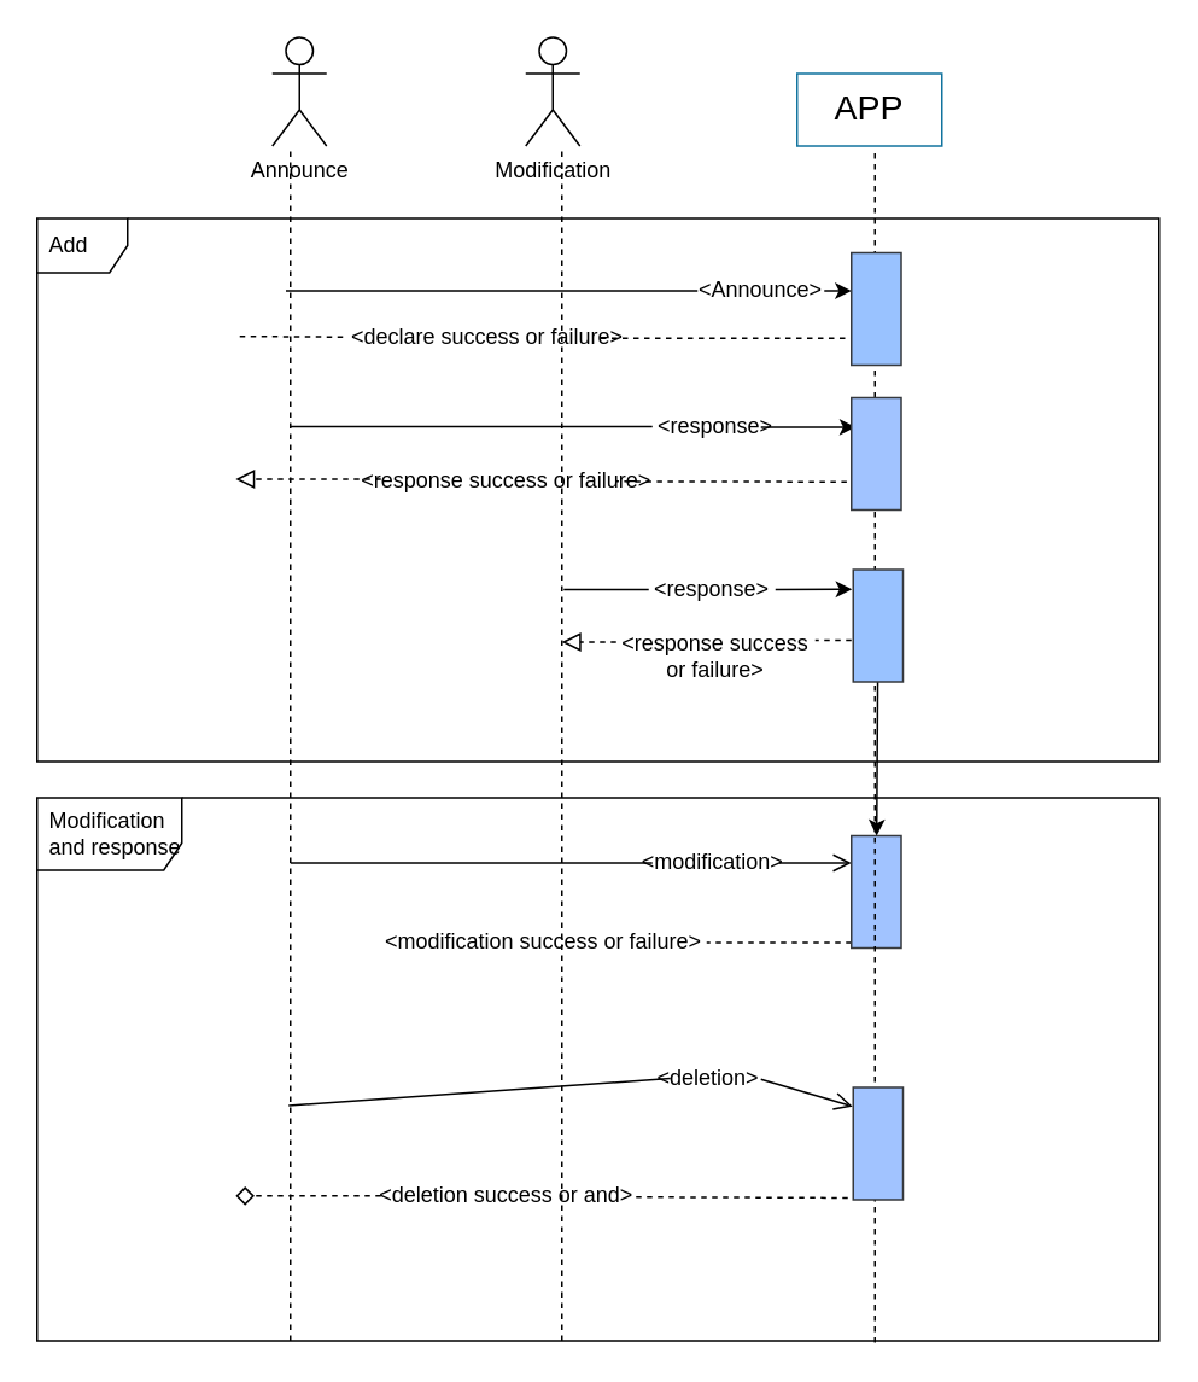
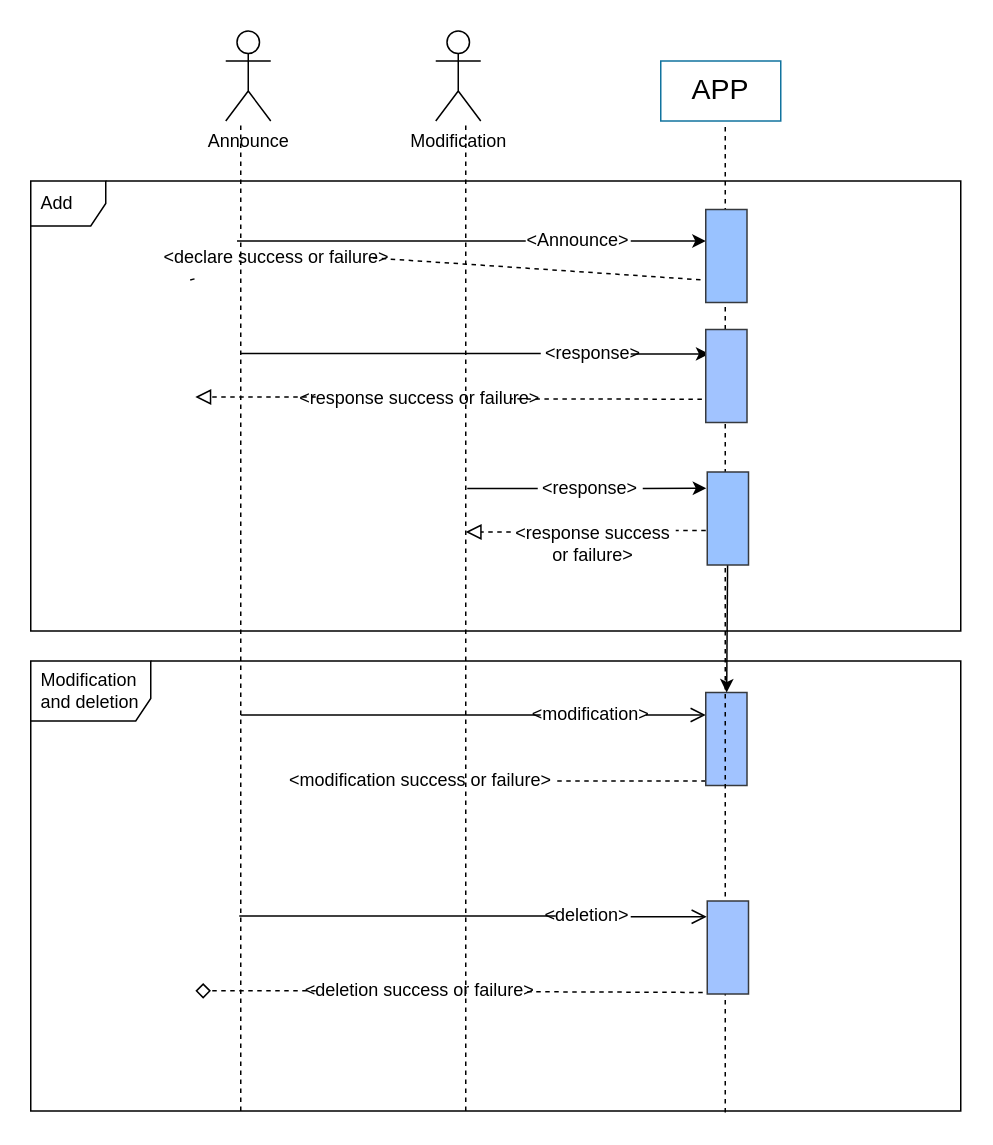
  <mxCell id="0" />
  <mxCell id="1" parent="0" />
- <mxCell id="2" value="Modification and response" style="shape=umlFrame;whiteSpace=wrap;html=1;width=80;height=40;boundedLbl=1;verticalAlign=middle;align=left;spacingLeft=5;" vertex="1" parent="1"><mxGeometry x="20" y="440" width="620" height="300" as="geometry" /></mxCell>
+ <mxCell id="2" value="Modification and deletion" style="shape=umlFrame;whiteSpace=wrap;html=1;width=80;height=40;boundedLbl=1;verticalAlign=middle;align=left;spacingLeft=5;" vertex="1" parent="1"><mxGeometry x="20" y="440" width="620" height="300" as="geometry" /></mxCell>
  <mxCell id="3" value="Add" style="shape=umlFrame;whiteSpace=wrap;html=1;width=50;height=30;boundedLbl=1;verticalAlign=middle;align=left;spacingLeft=5;" vertex="1" parent="1"><mxGeometry x="20" y="120" width="620" height="300" as="geometry" /></mxCell>
  <mxCell id="4" value="&lt;font style=&quot;font-size: 19px;&quot;&gt;APP&lt;/font&gt;" style="rounded=0;whiteSpace=wrap;html=1;fillColor=#ffffff;strokeColor=#10739e;" vertex="1" parent="1"><mxGeometry x="440" y="40" width="80" height="40" as="geometry" /></mxCell>
  <mxCell id="5" value="" style="endArrow=none;dashed=1;html=1;" edge="1" parent="1"><mxGeometry width="50" height="50" relative="1" as="geometry"><mxPoint x="310" y="740" as="sourcePoint" /><mxPoint x="310" y="80" as="targetPoint" /></mxGeometry></mxCell>
  <mxCell id="6" value="" style="endArrow=classic;html=1;startArrow=none;" edge="1" parent="1" source="8"><mxGeometry width="50" height="50" relative="1" as="geometry"><mxPoint x="157.5" y="160" as="sourcePoint" /><mxPoint x="470" y="160" as="targetPoint" /></mxGeometry></mxCell>
  <mxCell id="7" value="" style="endArrow=none;html=1;" edge="1" parent="1" target="8"><mxGeometry width="50" height="50" relative="1" as="geometry"><mxPoint x="157.5" y="160" as="sourcePoint" /><mxPoint x="477.5" y="160" as="targetPoint" /></mxGeometry></mxCell>
- <mxCell id="8" value="&amp;lt;Announce&amp;gt;" style="text;html=1;strokeColor=none;fillColor=none;align=center;verticalAlign=middle;whiteSpace=wrap;rounded=0;" vertex="1" parent="1"><mxGeometry x="385" y="145" width="70" height="30" as="geometry" /></mxCell>
+ <mxCell id="8" value="&amp;lt;Announce&amp;gt;" style="text;html=1;strokeColor=none;fillColor=none;align=center;verticalAlign=middle;whiteSpace=wrap;rounded=0;" vertex="1" parent="1"><mxGeometry x="350" y="145" width="70" height="30" as="geometry" /></mxCell>
  <mxCell id="9" value="" style="endArrow=none;dashed=1;html=1;" edge="1" parent="1"><mxGeometry width="50" height="50" relative="1" as="geometry"><mxPoint x="160" y="740" as="sourcePoint" /><mxPoint x="160" y="80" as="targetPoint" /></mxGeometry></mxCell>
  <mxCell id="10" value="Announce" style="shape=umlActor;verticalLabelPosition=bottom;verticalAlign=top;html=1;outlineConnect=0;" vertex="1" parent="1"><mxGeometry x="150" y="20" width="30" height="60" as="geometry" /></mxCell>
  <mxCell id="11" value="Modification" style="shape=umlActor;verticalLabelPosition=bottom;verticalAlign=top;html=1;outlineConnect=0;" vertex="1" parent="1"><mxGeometry x="290" y="20" width="30" height="60" as="geometry" /></mxCell>
  <mxCell id="12" value="" style="endArrow=classic;html=1;startArrow=none;entryX=-0.146;entryY=0.36;entryDx=0;entryDy=0;entryPerimeter=0;" edge="1" parent="1" source="14"><mxGeometry width="50" height="50" relative="1" as="geometry"><mxPoint x="311" y="325" as="sourcePoint" /><mxPoint x="470.31" y="324.84" as="targetPoint" /></mxGeometry></mxCell>
  <mxCell id="13" value="" style="endArrow=none;html=1;" edge="1" parent="1" target="14"><mxGeometry width="50" height="50" relative="1" as="geometry"><mxPoint x="311" y="325" as="sourcePoint" /><mxPoint x="471" y="325" as="targetPoint" /></mxGeometry></mxCell>
  <mxCell id="14" value="&amp;lt;response&amp;gt;" style="text;html=1;strokeColor=none;fillColor=none;align=center;verticalAlign=middle;whiteSpace=wrap;rounded=0;" vertex="1" parent="1"><mxGeometry x="358" y="310" width="70" height="30" as="geometry" /></mxCell>
  <mxCell id="15" value="" style="endArrow=block;startArrow=none;endFill=0;startFill=0;endSize=8;html=1;verticalAlign=bottom;dashed=1;labelBackgroundColor=none;entryX=0.177;entryY=0.48;entryDx=0;entryDy=0;entryPerimeter=0;exitX=0.116;exitY=0.467;exitDx=0;exitDy=0;exitPerimeter=0;" edge="1" parent="1" source="17" target="3"><mxGeometry width="160" relative="1" as="geometry"><mxPoint x="470" y="264" as="sourcePoint" /><mxPoint x="160" y="264" as="targetPoint" /></mxGeometry></mxCell>
  <mxCell id="16" value="" style="endArrow=none;startArrow=none;endFill=0;startFill=0;endSize=8;html=1;verticalAlign=bottom;dashed=1;labelBackgroundColor=none;exitX=0.062;exitY=0.827;exitDx=0;exitDy=0;exitPerimeter=0;entryX=0.834;entryY=0.508;entryDx=0;entryDy=0;entryPerimeter=0;" edge="1" parent="1" target="17"><mxGeometry width="160" relative="1" as="geometry"><mxPoint x="473.43" y="265.485" as="sourcePoint" /><mxPoint x="160" y="264" as="targetPoint" /></mxGeometry></mxCell>
  <mxCell id="17" value="&amp;lt;response success or failure&amp;gt;" style="text;html=1;strokeColor=none;fillColor=none;align=center;verticalAlign=middle;whiteSpace=wrap;rounded=0;" vertex="1" parent="1"><mxGeometry x="189" y="250" width="181" height="30" as="geometry" /></mxCell>
  <mxCell id="18" value="" style="endArrow=block;startArrow=none;endFill=0;startFill=0;endSize=8;html=1;verticalAlign=bottom;dashed=1;labelBackgroundColor=none;" edge="1" parent="1"><mxGeometry width="160" relative="1" as="geometry"><mxPoint x="340" y="354" as="sourcePoint" /><mxPoint x="310" y="354" as="targetPoint" /></mxGeometry></mxCell>
  <mxCell id="19" value="" style="endArrow=none;startArrow=none;endFill=0;startFill=0;endSize=8;html=1;verticalAlign=bottom;dashed=1;labelBackgroundColor=none;" edge="1" parent="1"><mxGeometry width="160" relative="1" as="geometry"><mxPoint x="470" y="353" as="sourcePoint" /><mxPoint x="450" y="353" as="targetPoint" /></mxGeometry></mxCell>
  <mxCell id="20" value="&amp;lt;response success or failure&amp;gt;" style="text;html=1;strokeColor=none;fillColor=none;align=center;verticalAlign=middle;whiteSpace=wrap;rounded=0;" vertex="1" parent="1"><mxGeometry x="340" y="347" width="110" height="30" as="geometry" /></mxCell>
  <mxCell id="21" value="" style="endArrow=open;startArrow=none;endFill=0;startFill=0;endSize=8;html=1;verticalAlign=bottom;labelBackgroundColor=none;strokeWidth=1;exitX=0.92;exitY=0.5;exitDx=0;exitDy=0;exitPerimeter=0;" edge="1" parent="1" source="23"><mxGeometry width="160" relative="1" as="geometry"><mxPoint x="160" y="476" as="sourcePoint" /><mxPoint x="470" y="476" as="targetPoint" /></mxGeometry></mxCell>
  <mxCell id="22" value="" style="endArrow=none;startArrow=none;endFill=0;startFill=0;endSize=8;html=1;verticalAlign=bottom;labelBackgroundColor=none;strokeWidth=1;entryX=0.115;entryY=0.5;entryDx=0;entryDy=0;entryPerimeter=0;" edge="1" parent="1" target="23"><mxGeometry width="160" relative="1" as="geometry"><mxPoint x="160" y="476" as="sourcePoint" /><mxPoint x="470" y="476" as="targetPoint" /></mxGeometry></mxCell>
  <mxCell id="23" value="&amp;lt;modification&amp;gt;" style="text;html=1;strokeColor=none;fillColor=none;align=center;verticalAlign=middle;whiteSpace=wrap;rounded=0;" vertex="1" parent="1"><mxGeometry x="350" y="461" width="87" height="30" as="geometry" /></mxCell>
  <mxCell id="24" value="" style="endArrow=none;startArrow=none;endFill=0;startFill=0;endSize=8;html=1;verticalAlign=bottom;dashed=1;labelBackgroundColor=none;" edge="1" parent="1" target="25"><mxGeometry width="160" relative="1" as="geometry"><mxPoint x="470" y="520" as="sourcePoint" /><mxPoint x="160" y="520" as="targetPoint" /></mxGeometry></mxCell>
- <mxCell id="25" value="&amp;lt;modification&amp;nbsp;success or failure&amp;gt;" style="text;html=1;strokeColor=none;fillColor=none;align=center;verticalAlign=middle;whiteSpace=wrap;rounded=0;" vertex="1" parent="1"><mxGeometry x="210" y="505" width="180" height="30" as="geometry" /></mxCell>
+ <mxCell id="25" value="&amp;lt;modification&amp;nbsp;success or failure&amp;gt;" style="text;html=1;strokeColor=none;fillColor=none;align=center;verticalAlign=middle;whiteSpace=wrap;rounded=0;" vertex="1" parent="1"><mxGeometry x="190" y="505" width="180" height="30" as="geometry" /></mxCell>
  <mxCell id="26" value="" style="endArrow=open;startArrow=none;endFill=0;startFill=0;endSize=8;html=1;verticalAlign=bottom;labelBackgroundColor=none;strokeWidth=1;entryX=-0.122;entryY=0.085;entryDx=0;entryDy=0;entryPerimeter=0;exitX=0.914;exitY=0.517;exitDx=0;exitDy=0;exitPerimeter=0;" edge="1" parent="1" source="28"><mxGeometry width="160" relative="1" as="geometry"><mxPoint x="426" y="610" as="sourcePoint" /><mxPoint x="470.67" y="610.5" as="targetPoint" /></mxGeometry></mxCell>
  <mxCell id="27" value="" style="endArrow=none;startArrow=none;endFill=0;startFill=0;endSize=8;html=1;verticalAlign=bottom;labelBackgroundColor=none;strokeWidth=1;entryX=0.2;entryY=0.5;entryDx=0;entryDy=0;entryPerimeter=0;" edge="1" parent="1" target="28"><mxGeometry width="160" relative="1" as="geometry"><mxPoint x="159" y="610" as="sourcePoint" /><mxPoint x="469" y="610" as="targetPoint" /></mxGeometry></mxCell>
- <mxCell id="28" value="&amp;lt;deletion&amp;gt;" style="text;html=1;strokeColor=none;fillColor=none;align=center;verticalAlign=middle;whiteSpace=wrap;rounded=0;" vertex="1" parent="1"><mxGeometry x="356" y="580" width="70" height="30" as="geometry" /></mxCell>
+ <mxCell id="28" value="&amp;lt;deletion&amp;gt;" style="text;html=1;strokeColor=none;fillColor=none;align=center;verticalAlign=middle;whiteSpace=wrap;rounded=0;" vertex="1" parent="1"><mxGeometry x="356" y="595" width="70" height="30" as="geometry" /></mxCell>
  <mxCell id="29" value="" style="endArrow=diamond;startArrow=none;endFill=0;startFill=0;endSize=8;html=1;verticalAlign=bottom;dashed=1;labelBackgroundColor=none;entryX=0.177;entryY=0.733;entryDx=0;entryDy=0;entryPerimeter=0;exitX=0.116;exitY=0.497;exitDx=0;exitDy=0;exitPerimeter=0;" edge="1" parent="1" source="31" target="2"><mxGeometry width="160" relative="1" as="geometry"><mxPoint x="469" y="667" as="sourcePoint" /><mxPoint x="159" y="660" as="targetPoint" /></mxGeometry></mxCell>
  <mxCell id="30" value="" style="endArrow=none;startArrow=none;endFill=0;startFill=0;endSize=8;html=1;verticalAlign=bottom;dashed=1;labelBackgroundColor=none;exitX=0.1;exitY=0.86;exitDx=0;exitDy=0;exitPerimeter=0;entryX=0.89;entryY=0.516;entryDx=0;entryDy=0;entryPerimeter=0;" edge="1" parent="1" target="31"><mxGeometry width="160" relative="1" as="geometry"><mxPoint x="474" y="661" as="sourcePoint" /><mxPoint x="159" y="667" as="targetPoint" /></mxGeometry></mxCell>
- <mxCell id="31" value="&amp;lt;deletion&amp;nbsp;success or and&amp;gt;" style="text;html=1;strokeColor=none;fillColor=none;align=center;verticalAlign=middle;whiteSpace=wrap;rounded=0;" vertex="1" parent="1"><mxGeometry x="189" y="645" width="181" height="30" as="geometry" /></mxCell>
+ <mxCell id="31" value="&amp;lt;deletion&amp;nbsp;success or failure&amp;gt;" style="text;html=1;strokeColor=none;fillColor=none;align=center;verticalAlign=middle;whiteSpace=wrap;rounded=0;" vertex="1" parent="1"><mxGeometry x="189" y="645" width="181" height="30" as="geometry" /></mxCell>
  <mxCell id="32" value="" style="endArrow=classic;html=1;startArrow=none;entryX=-0.005;entryY=0.278;entryDx=0;entryDy=0;entryPerimeter=0;exitX=0.857;exitY=0.51;exitDx=0;exitDy=0;exitPerimeter=0;" edge="1" parent="1" source="34"><mxGeometry width="50" height="50" relative="1" as="geometry"><mxPoint x="430" y="235" as="sourcePoint" /><mxPoint x="472.425" y="235.29" as="targetPoint" /></mxGeometry></mxCell>
  <mxCell id="33" value="" style="endArrow=none;html=1;" edge="1" parent="1" target="34"><mxGeometry width="50" height="50" relative="1" as="geometry"><mxPoint x="160" y="235" as="sourcePoint" /><mxPoint x="487.5" y="235" as="targetPoint" /><Array as="points"><mxPoint x="290" y="235" /></Array></mxGeometry></mxCell>
  <mxCell id="34" value="&amp;lt;response&amp;gt;" style="text;html=1;strokeColor=none;fillColor=none;align=center;verticalAlign=middle;whiteSpace=wrap;rounded=0;" vertex="1" parent="1"><mxGeometry x="360" y="220" width="70" height="30" as="geometry" /></mxCell>
  <mxCell id="35" value="" style="endArrow=none;startArrow=none;endFill=0;startFill=0;endSize=8;html=1;verticalAlign=bottom;dashed=1;labelBackgroundColor=none;entryX=0.177;entryY=0.217;entryDx=0;entryDy=0;entryPerimeter=0;" edge="1" parent="1" source="38" target="3"><mxGeometry width="160" relative="1" as="geometry"><mxPoint x="470" y="185" as="sourcePoint" /><mxPoint x="160" y="185" as="targetPoint" /></mxGeometry></mxCell>
  <mxCell id="36" value="" style="endArrow=none;startArrow=none;endFill=0;startFill=0;endSize=8;html=1;verticalAlign=bottom;dashed=1;labelBackgroundColor=none;exitX=0;exitY=0.75;exitDx=0;exitDy=0;entryX=0.881;entryY=0.503;entryDx=0;entryDy=0;entryPerimeter=0;" edge="1" parent="1" target="38"><mxGeometry width="160" relative="1" as="geometry"><mxPoint x="472.5" y="186.25" as="sourcePoint" /><mxPoint x="160" y="185" as="targetPoint" /></mxGeometry></mxCell>
  <mxCell id="37" value="" style="rounded=0;whiteSpace=wrap;html=1;fontSize=29;fillColor=#A1C3FF;strokeColor=#36393d;" vertex="1" parent="1"><mxGeometry x="470" y="461" width="27.5" height="62" as="geometry" /></mxCell>
- <mxCell id="38" value="&amp;lt;declare success or failure&amp;gt;" style="text;html=1;strokeColor=none;fillColor=none;align=center;verticalAlign=middle;whiteSpace=wrap;rounded=0;" vertex="1" parent="1"><mxGeometry x="189" y="171" width="160" height="30" as="geometry" /></mxCell>
+ <mxCell id="38" value="&amp;lt;declare success or failure&amp;gt;" style="text;html=1;strokeColor=none;fillColor=none;align=center;verticalAlign=middle;whiteSpace=wrap;rounded=0;" vertex="1" parent="1"><mxGeometry x="104" y="156" width="160" height="30" as="geometry" /></mxCell>
  <mxCell id="39" value="" style="endArrow=none;dashed=1;html=1;" edge="1" parent="1"><mxGeometry width="50" height="50" relative="1" as="geometry"><mxPoint x="483" y="741" as="sourcePoint" /><mxPoint x="483" y="81" as="targetPoint" /></mxGeometry></mxCell>
  <mxCell id="40" value="" style="edgeStyle=none;html=1;fontSize=19;" edge="1" parent="1" source="41" target="37"><mxGeometry relative="1" as="geometry" /></mxCell>
  <mxCell id="41" value="" style="rounded=0;whiteSpace=wrap;html=1;fontSize=29;fillColor=#99C2FF;strokeColor=#36393d;" vertex="1" parent="1"><mxGeometry x="471" y="314" width="27.5" height="62" as="geometry" /></mxCell>
  <mxCell id="42" value="" style="rounded=0;whiteSpace=wrap;html=1;fontSize=29;fillColor=#A1C3FF;strokeColor=#36393d;" vertex="1" parent="1"><mxGeometry x="470" y="219" width="27.5" height="62" as="geometry" /></mxCell>
  <mxCell id="43" value="" style="rounded=0;whiteSpace=wrap;html=1;fontSize=29;fillColor=#99C2FF;strokeColor=#36393d;" vertex="1" parent="1"><mxGeometry x="470" y="139" width="27.5" height="62" as="geometry" /></mxCell>
  <mxCell id="44" value="" style="rounded=0;whiteSpace=wrap;html=1;fontSize=29;fillColor=#A1C3FF;strokeColor=#36393d;" vertex="1" parent="1"><mxGeometry x="471" y="600" width="27.5" height="62" as="geometry" /></mxCell>
